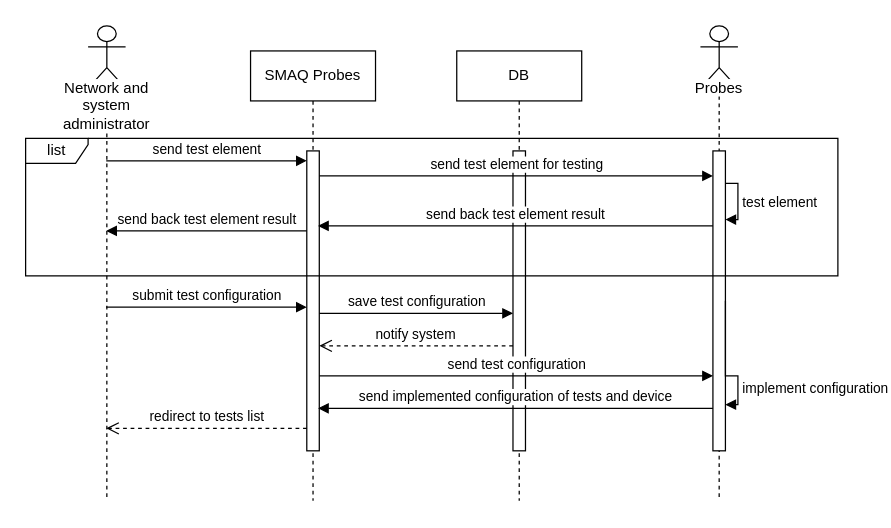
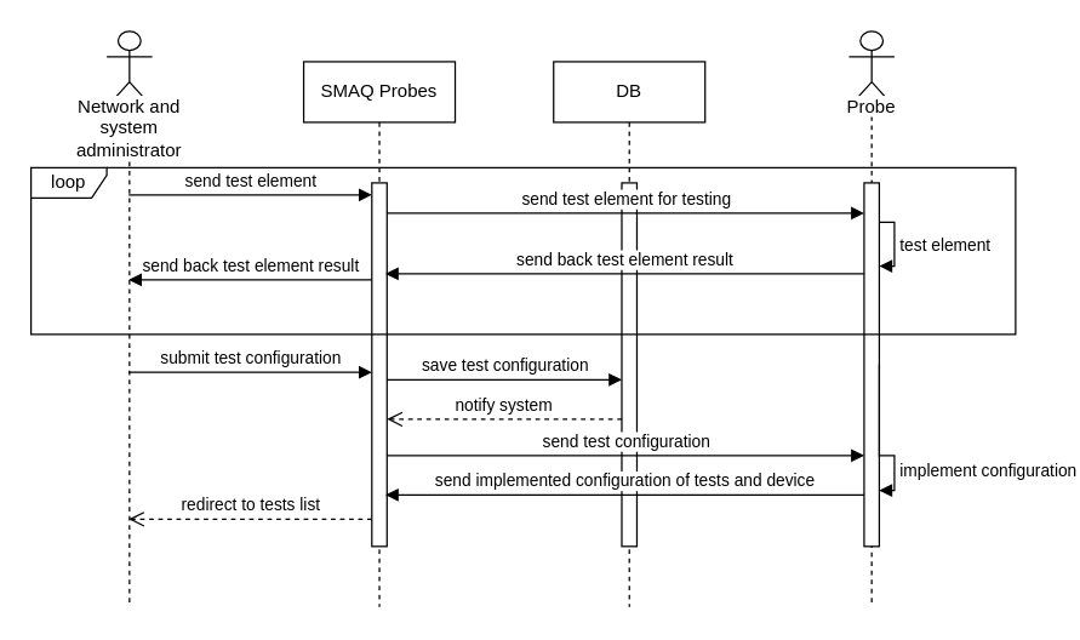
  <mxCell id="0" />
  <mxCell id="1" parent="0" />
  <mxCell id="2" value="SMAQ Probes" style="shape=umlLifeline;perimeter=lifelinePerimeter;whiteSpace=wrap;html=1;container=1;collapsible=0;recursiveResize=0;outlineConnect=0;" vertex="1" parent="1"><mxGeometry x="200" y="40" width="100" height="360" as="geometry" /></mxCell>
  <mxCell id="3" value="" style="html=1;points=[];perimeter=orthogonalPerimeter;" vertex="1" parent="2"><mxGeometry x="45" y="80" width="10" height="240" as="geometry" /></mxCell>
  <mxCell id="4" value="DB" style="shape=umlLifeline;perimeter=lifelinePerimeter;whiteSpace=wrap;html=1;container=1;collapsible=0;recursiveResize=0;outlineConnect=0;" vertex="1" parent="1"><mxGeometry x="365" y="40" width="100" height="360" as="geometry" /></mxCell>
  <mxCell id="5" value="" style="html=1;points=[];perimeter=orthogonalPerimeter;" vertex="1" parent="4"><mxGeometry x="45" y="80" width="10" height="240" as="geometry" /></mxCell>
  <mxCell id="6" value="Network and system administrator" style="shape=umlLifeline;participant=umlActor;perimeter=lifelinePerimeter;whiteSpace=wrap;html=1;container=1;collapsible=0;recursiveResize=0;verticalAlign=top;spacingTop=36;labelBackgroundColor=#ffffff;outlineConnect=0;size=50;" vertex="1" parent="1"><mxGeometry x="70" y="20" width="30" height="380" as="geometry" /></mxCell>
- <mxCell id="7" value="Probes" style="shape=umlLifeline;participant=umlActor;perimeter=lifelinePerimeter;whiteSpace=wrap;html=1;container=1;collapsible=0;recursiveResize=0;verticalAlign=top;spacingTop=36;labelBackgroundColor=#ffffff;outlineConnect=0;size=50;" vertex="1" parent="1"><mxGeometry x="560" y="20" width="30" height="380" as="geometry" /></mxCell>
+ <mxCell id="7" value="Probe" style="shape=umlLifeline;participant=umlActor;perimeter=lifelinePerimeter;whiteSpace=wrap;html=1;container=1;collapsible=0;recursiveResize=0;verticalAlign=top;spacingTop=36;labelBackgroundColor=#ffffff;outlineConnect=0;size=50;" vertex="1" parent="1"><mxGeometry x="560" y="20" width="30" height="380" as="geometry" /></mxCell>
  <mxCell id="8" value="" style="html=1;points=[];perimeter=orthogonalPerimeter;" vertex="1" parent="7"><mxGeometry x="10" y="100" width="10" height="240" as="geometry" /></mxCell>
  <mxCell id="9" value="implement configuration" style="edgeStyle=orthogonalEdgeStyle;html=1;align=left;spacingLeft=2;endArrow=block;rounded=0;exitX=1;exitY=0.5;exitDx=0;exitDy=0;exitPerimeter=0;entryX=1;entryY=0.846;entryDx=0;entryDy=0;entryPerimeter=0;" edge="1" target="8" parent="7" source="8"><mxGeometry x="0.553" relative="1" as="geometry"><mxPoint x="80" y="260" as="sourcePoint" /><Array as="points"><mxPoint x="20" y="280" /><mxPoint x="30" y="280" /><mxPoint x="30" y="303" /></Array><mxPoint x="30" y="260" as="targetPoint" /><mxPoint as="offset" /></mxGeometry></mxCell>
  <mxCell id="10" value="test element" style="edgeStyle=orthogonalEdgeStyle;html=1;align=left;spacingLeft=2;endArrow=block;rounded=0;entryX=1;entryY=0.229;exitX=1;exitY=0.108;exitDx=0;exitDy=0;exitPerimeter=0;entryDx=0;entryDy=0;entryPerimeter=0;" edge="1" target="8" parent="7" source="8"><mxGeometry relative="1" as="geometry"><mxPoint x="-505" y="400" as="sourcePoint" /><Array as="points"><mxPoint x="30" y="126" /><mxPoint x="30" y="155" /></Array><mxPoint x="-500" y="420" as="targetPoint" /></mxGeometry></mxCell>
  <mxCell id="11" value="send test element" style="html=1;verticalAlign=bottom;endArrow=block;entryX=0;entryY=0.033;entryDx=0;entryDy=0;entryPerimeter=0;" edge="1" parent="1" source="6" target="3"><mxGeometry width="80" relative="1" as="geometry"><mxPoint x="90" y="128" as="sourcePoint" /><mxPoint x="240" y="127" as="targetPoint" /><Array as="points"><mxPoint x="190" y="128" /></Array></mxGeometry></mxCell>
  <mxCell id="12" value="save test configuration" style="html=1;verticalAlign=bottom;endArrow=block;" edge="1" parent="1"><mxGeometry width="80" relative="1" as="geometry"><mxPoint x="255" y="250" as="sourcePoint" /><mxPoint x="410" y="250" as="targetPoint" /></mxGeometry></mxCell>
  <mxCell id="13" value="notify system" style="html=1;verticalAlign=bottom;endArrow=open;dashed=1;endSize=8;entryX=1;entryY=0.65;entryDx=0;entryDy=0;entryPerimeter=0;exitX=0;exitY=0.65;exitDx=0;exitDy=0;exitPerimeter=0;" edge="1" parent="1" source="5" target="3"><mxGeometry relative="1" as="geometry"><mxPoint x="405" y="189" as="sourcePoint" /><mxPoint x="283" y="220" as="targetPoint" /><Array as="points" /></mxGeometry></mxCell>
  <mxCell id="14" value="send test configuration" style="html=1;verticalAlign=bottom;endArrow=block;exitX=1;exitY=0.75;exitDx=0;exitDy=0;exitPerimeter=0;entryX=0;entryY=0.75;entryDx=0;entryDy=0;entryPerimeter=0;" edge="1" parent="1" source="3" target="8"><mxGeometry width="80" relative="1" as="geometry"><mxPoint x="255" y="231" as="sourcePoint" /><mxPoint x="570" y="299" as="targetPoint" /><Array as="points"><mxPoint x="500" y="300" /></Array></mxGeometry></mxCell>
  <mxCell id="15" value="send implemented configuration of tests and device" style="html=1;verticalAlign=bottom;endArrow=block;entryX=0.9;entryY=0.858;entryDx=0;entryDy=0;entryPerimeter=0;" edge="1" parent="1" target="3"><mxGeometry width="80" relative="1" as="geometry"><mxPoint x="570" y="326" as="sourcePoint" /><mxPoint x="260" y="326" as="targetPoint" /><Array as="points"><mxPoint x="490" y="326" /><mxPoint x="350" y="326" /><mxPoint x="270" y="326" /></Array></mxGeometry></mxCell>
  <mxCell id="16" value="redirect to tests list" style="html=1;verticalAlign=bottom;endArrow=open;dashed=1;endSize=8;exitX=0;exitY=0.925;exitDx=0;exitDy=0;exitPerimeter=0;" edge="1" parent="1" source="3" target="6"><mxGeometry relative="1" as="geometry"><mxPoint x="130" y="420" as="sourcePoint" /><mxPoint x="85" y="298" as="targetPoint" /><Array as="points"><mxPoint x="140" y="342" /></Array></mxGeometry></mxCell>
  <mxCell id="17" value="send test element for testing" style="html=1;verticalAlign=bottom;endArrow=block;exitX=1;exitY=0.75;exitDx=0;exitDy=0;exitPerimeter=0;entryX=0;entryY=0.75;entryDx=0;entryDy=0;entryPerimeter=0;" edge="1" parent="1"><mxGeometry width="80" relative="1" as="geometry"><mxPoint x="255" y="140" as="sourcePoint" /><mxPoint x="570" y="140" as="targetPoint" /><Array as="points"><mxPoint x="500" y="140" /></Array></mxGeometry></mxCell>
  <mxCell id="18" value="send back test element result" style="html=1;verticalAlign=bottom;endArrow=block;entryX=0.9;entryY=0.858;entryDx=0;entryDy=0;entryPerimeter=0;" edge="1" parent="1"><mxGeometry width="80" relative="1" as="geometry"><mxPoint x="570" y="180" as="sourcePoint" /><mxPoint x="254" y="180" as="targetPoint" /><Array as="points"><mxPoint x="490" y="180" /><mxPoint x="350" y="180" /><mxPoint x="270" y="180" /></Array></mxGeometry></mxCell>
  <mxCell id="19" value="send back test element result" style="html=1;verticalAlign=bottom;endArrow=block;exitX=0;exitY=0.267;exitDx=0;exitDy=0;exitPerimeter=0;" edge="1" parent="1" source="3" target="6"><mxGeometry width="80" relative="1" as="geometry"><mxPoint x="230" y="160" as="sourcePoint" /><mxPoint x="90" y="200" as="targetPoint" /><Array as="points"><mxPoint x="190" y="184" /></Array></mxGeometry></mxCell>
- <mxCell id="20" value="list" style="shape=umlFrame;whiteSpace=wrap;html=1;width=50;height=20;" vertex="1" parent="1"><mxGeometry x="20" y="110" width="650" height="110" as="geometry" /></mxCell>
+ <mxCell id="20" value="loop" style="shape=umlFrame;whiteSpace=wrap;html=1;width=50;height=20;" vertex="1" parent="1"><mxGeometry x="20" y="110" width="650" height="110" as="geometry" /></mxCell>
  <mxCell id="21" value="submit test configuration" style="html=1;verticalAlign=bottom;endArrow=block;entryX=0;entryY=0.521;entryDx=0;entryDy=0;entryPerimeter=0;" edge="1" parent="1" source="6" target="3"><mxGeometry width="80" relative="1" as="geometry"><mxPoint x="125" y="240" as="sourcePoint" /><mxPoint x="245" y="240" as="targetPoint" /></mxGeometry></mxCell>
